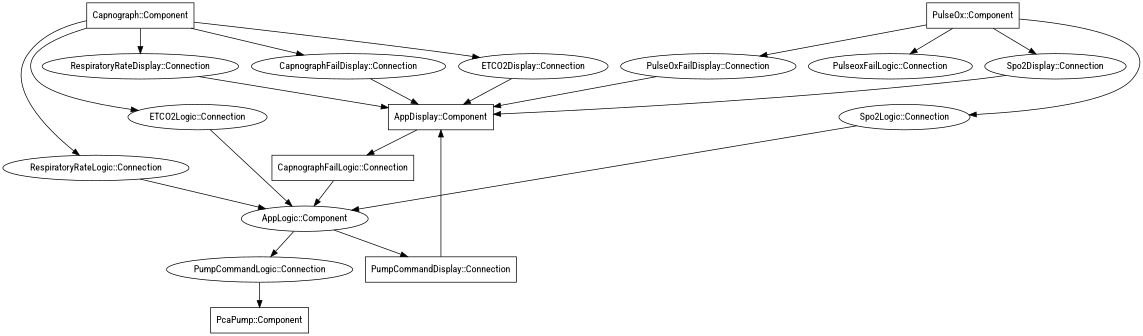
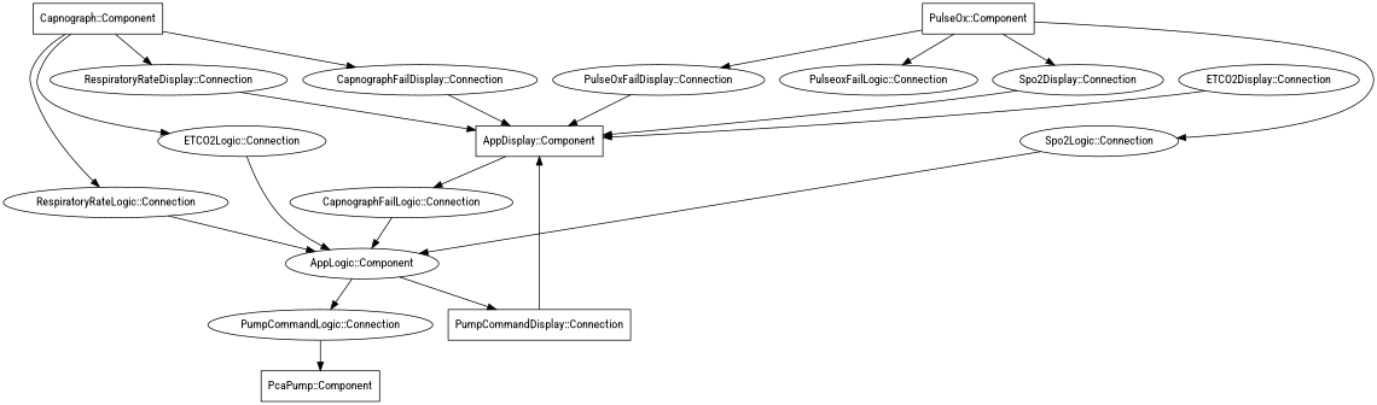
  digraph {
    fontname="Roboto Condensed"
    node [fontname="Roboto Condensed"]
    edge [fontname="Roboto Condensed"]
    "AppDisplay::Component" [shape=box]
-   "CapnographFailLogic::Connection" [shape=box]
+   "CapnographFailLogic::Connection"
    "AppLogic::Component" [shape=ellipse]
    "PumpCommandDisplay::Connection" [shape=box]
    "PumpCommandLogic::Connection"
    "PcaPump::Component" [shape=box]
    "Capnograph::Component" [shape=box]
    "CapnographFailDisplay::Connection"
    "ETCO2Display::Connection"
    "ETCO2Logic::Connection"
    "RespiratoryRateDisplay::Connection"
    "RespiratoryRateLogic::Connection"
    "PulseOx::Component" [shape=box]
    "PulseOxFailDisplay::Connection"
    "PulseoxFailLogic::Connection"
    "Spo2Display::Connection"
    "Spo2Logic::Connection"
    "AppDisplay::Component" -> "CapnographFailLogic::Connection"
    "CapnographFailLogic::Connection" -> "AppLogic::Component"
    "AppLogic::Component" -> "PumpCommandDisplay::Connection"
    "AppLogic::Component" -> "PumpCommandLogic::Connection"
    "PumpCommandDisplay::Connection" -> "AppDisplay::Component"
    "PumpCommandLogic::Connection" -> "PcaPump::Component"
    "Capnograph::Component" -> "CapnographFailDisplay::Connection"
-   "Capnograph::Component" -> "ETCO2Display::Connection"
    "Capnograph::Component" -> "ETCO2Logic::Connection"
    "Capnograph::Component" -> "RespiratoryRateDisplay::Connection"
    "Capnograph::Component" -> "RespiratoryRateLogic::Connection"
    "CapnographFailDisplay::Connection" -> "AppDisplay::Component"
    "ETCO2Display::Connection" -> "AppDisplay::Component"
    "ETCO2Logic::Connection" -> "AppLogic::Component"
    "RespiratoryRateDisplay::Connection" -> "AppDisplay::Component"
    "RespiratoryRateLogic::Connection" -> "AppLogic::Component"
    "PulseOx::Component" -> "PulseOxFailDisplay::Connection"
    "PulseOx::Component" -> "PulseoxFailLogic::Connection"
    "PulseOx::Component" -> "Spo2Display::Connection"
    "PulseOx::Component" -> "Spo2Logic::Connection"
    "PulseOxFailDisplay::Connection" -> "AppDisplay::Component"
    "Spo2Display::Connection" -> "AppDisplay::Component"
    "Spo2Logic::Connection" -> "AppLogic::Component"
  }
